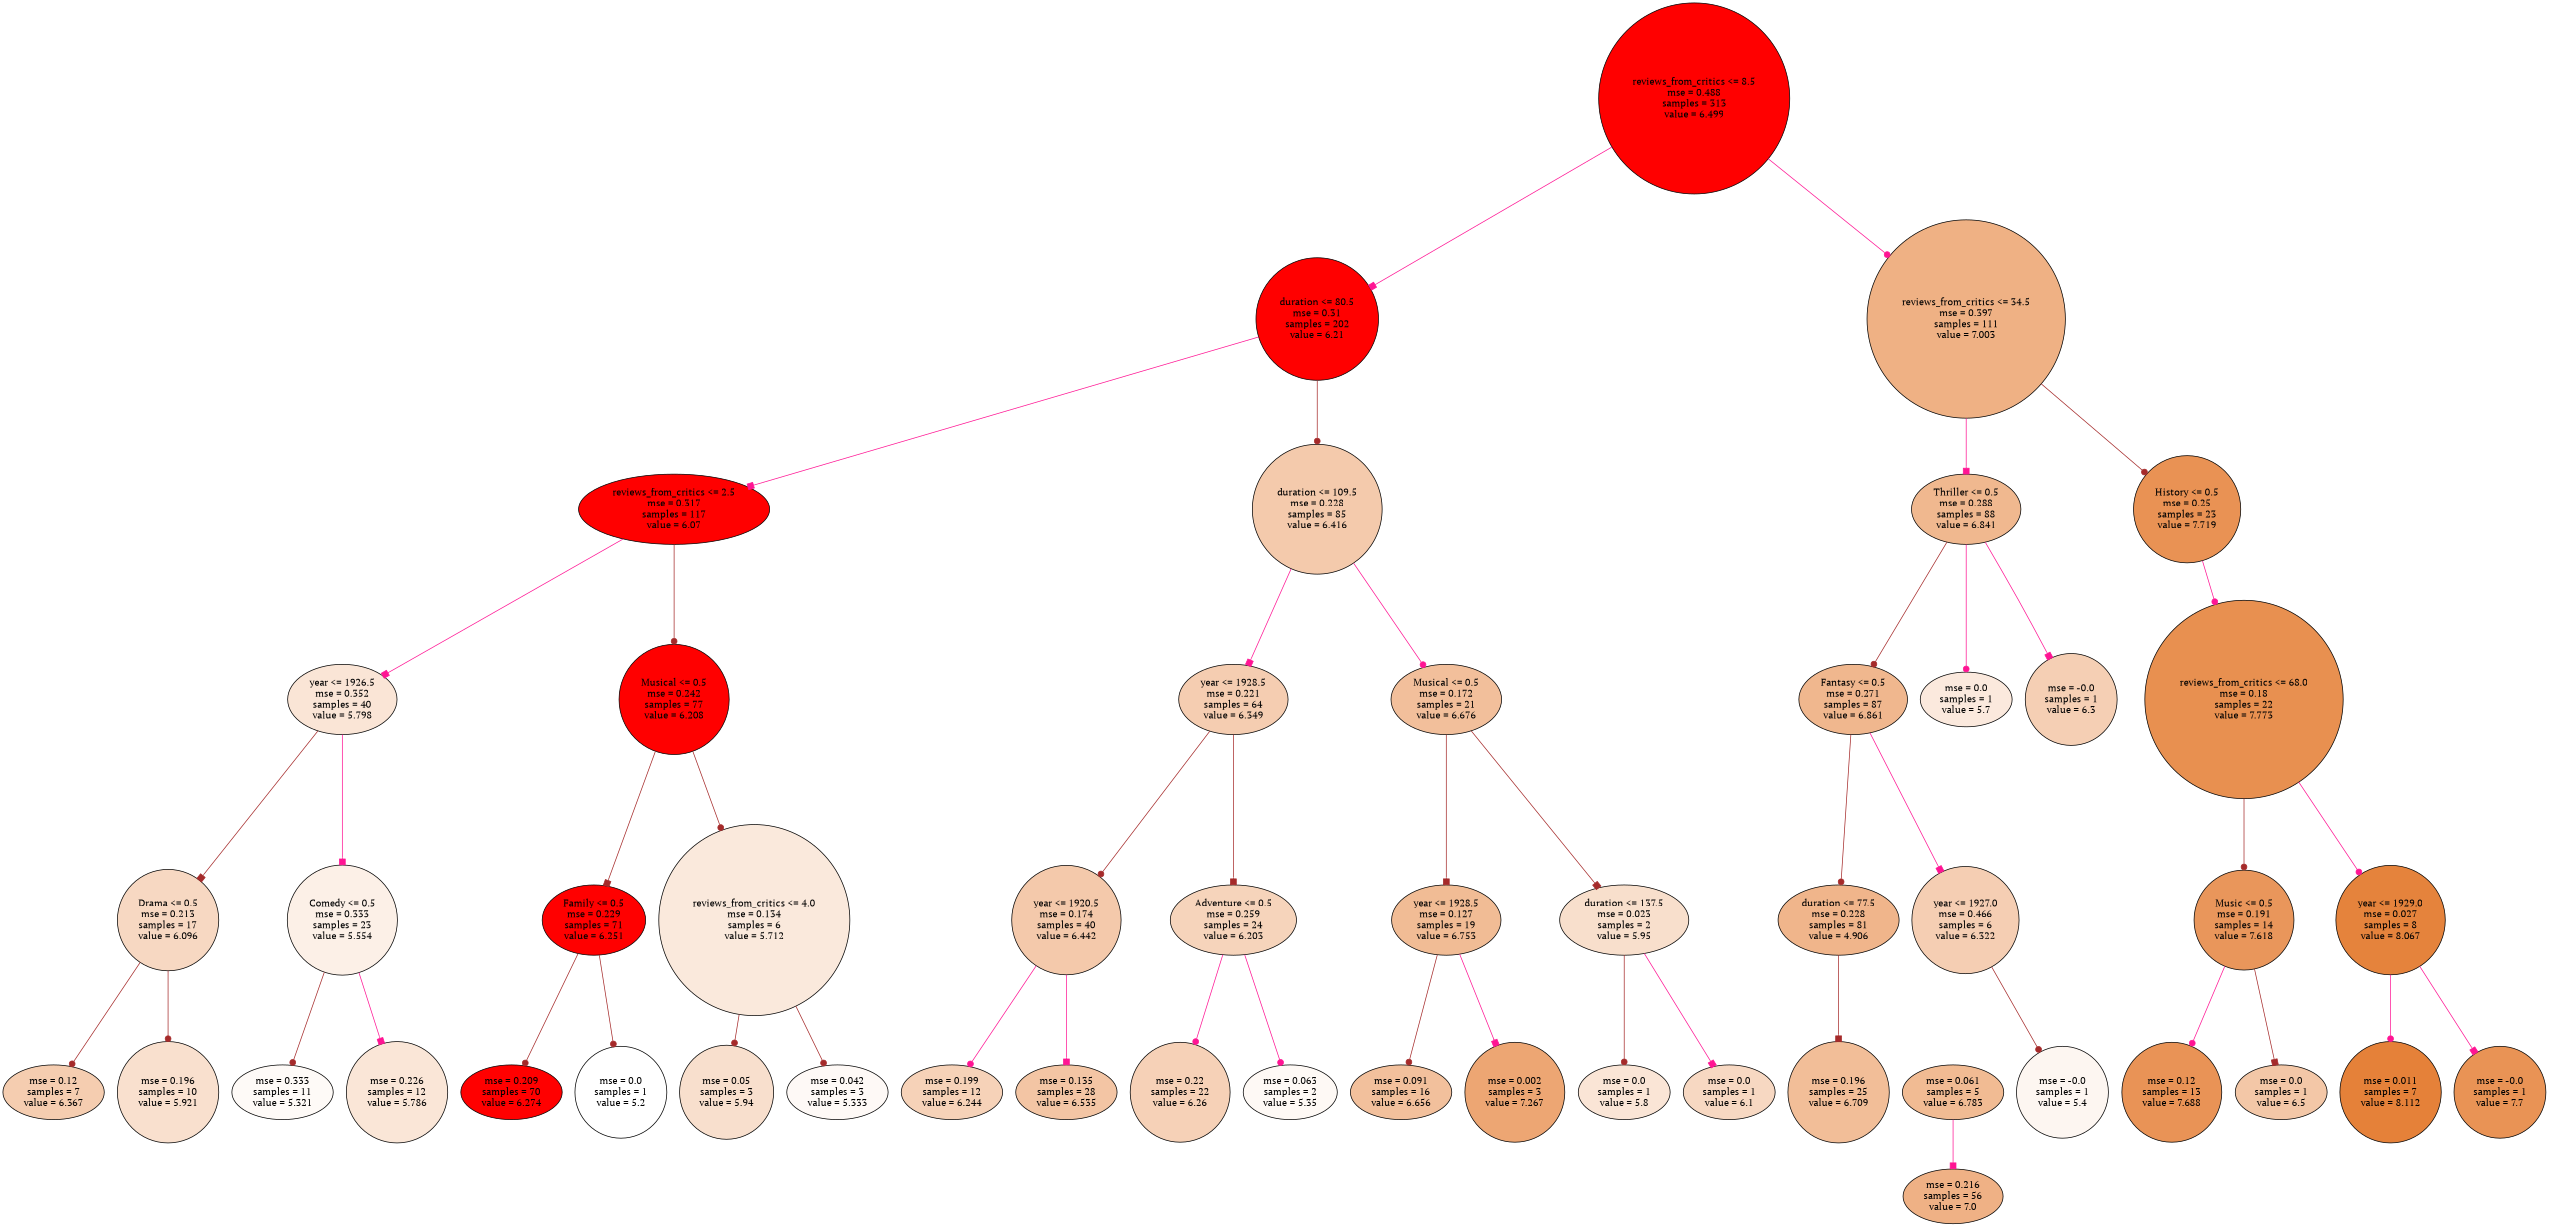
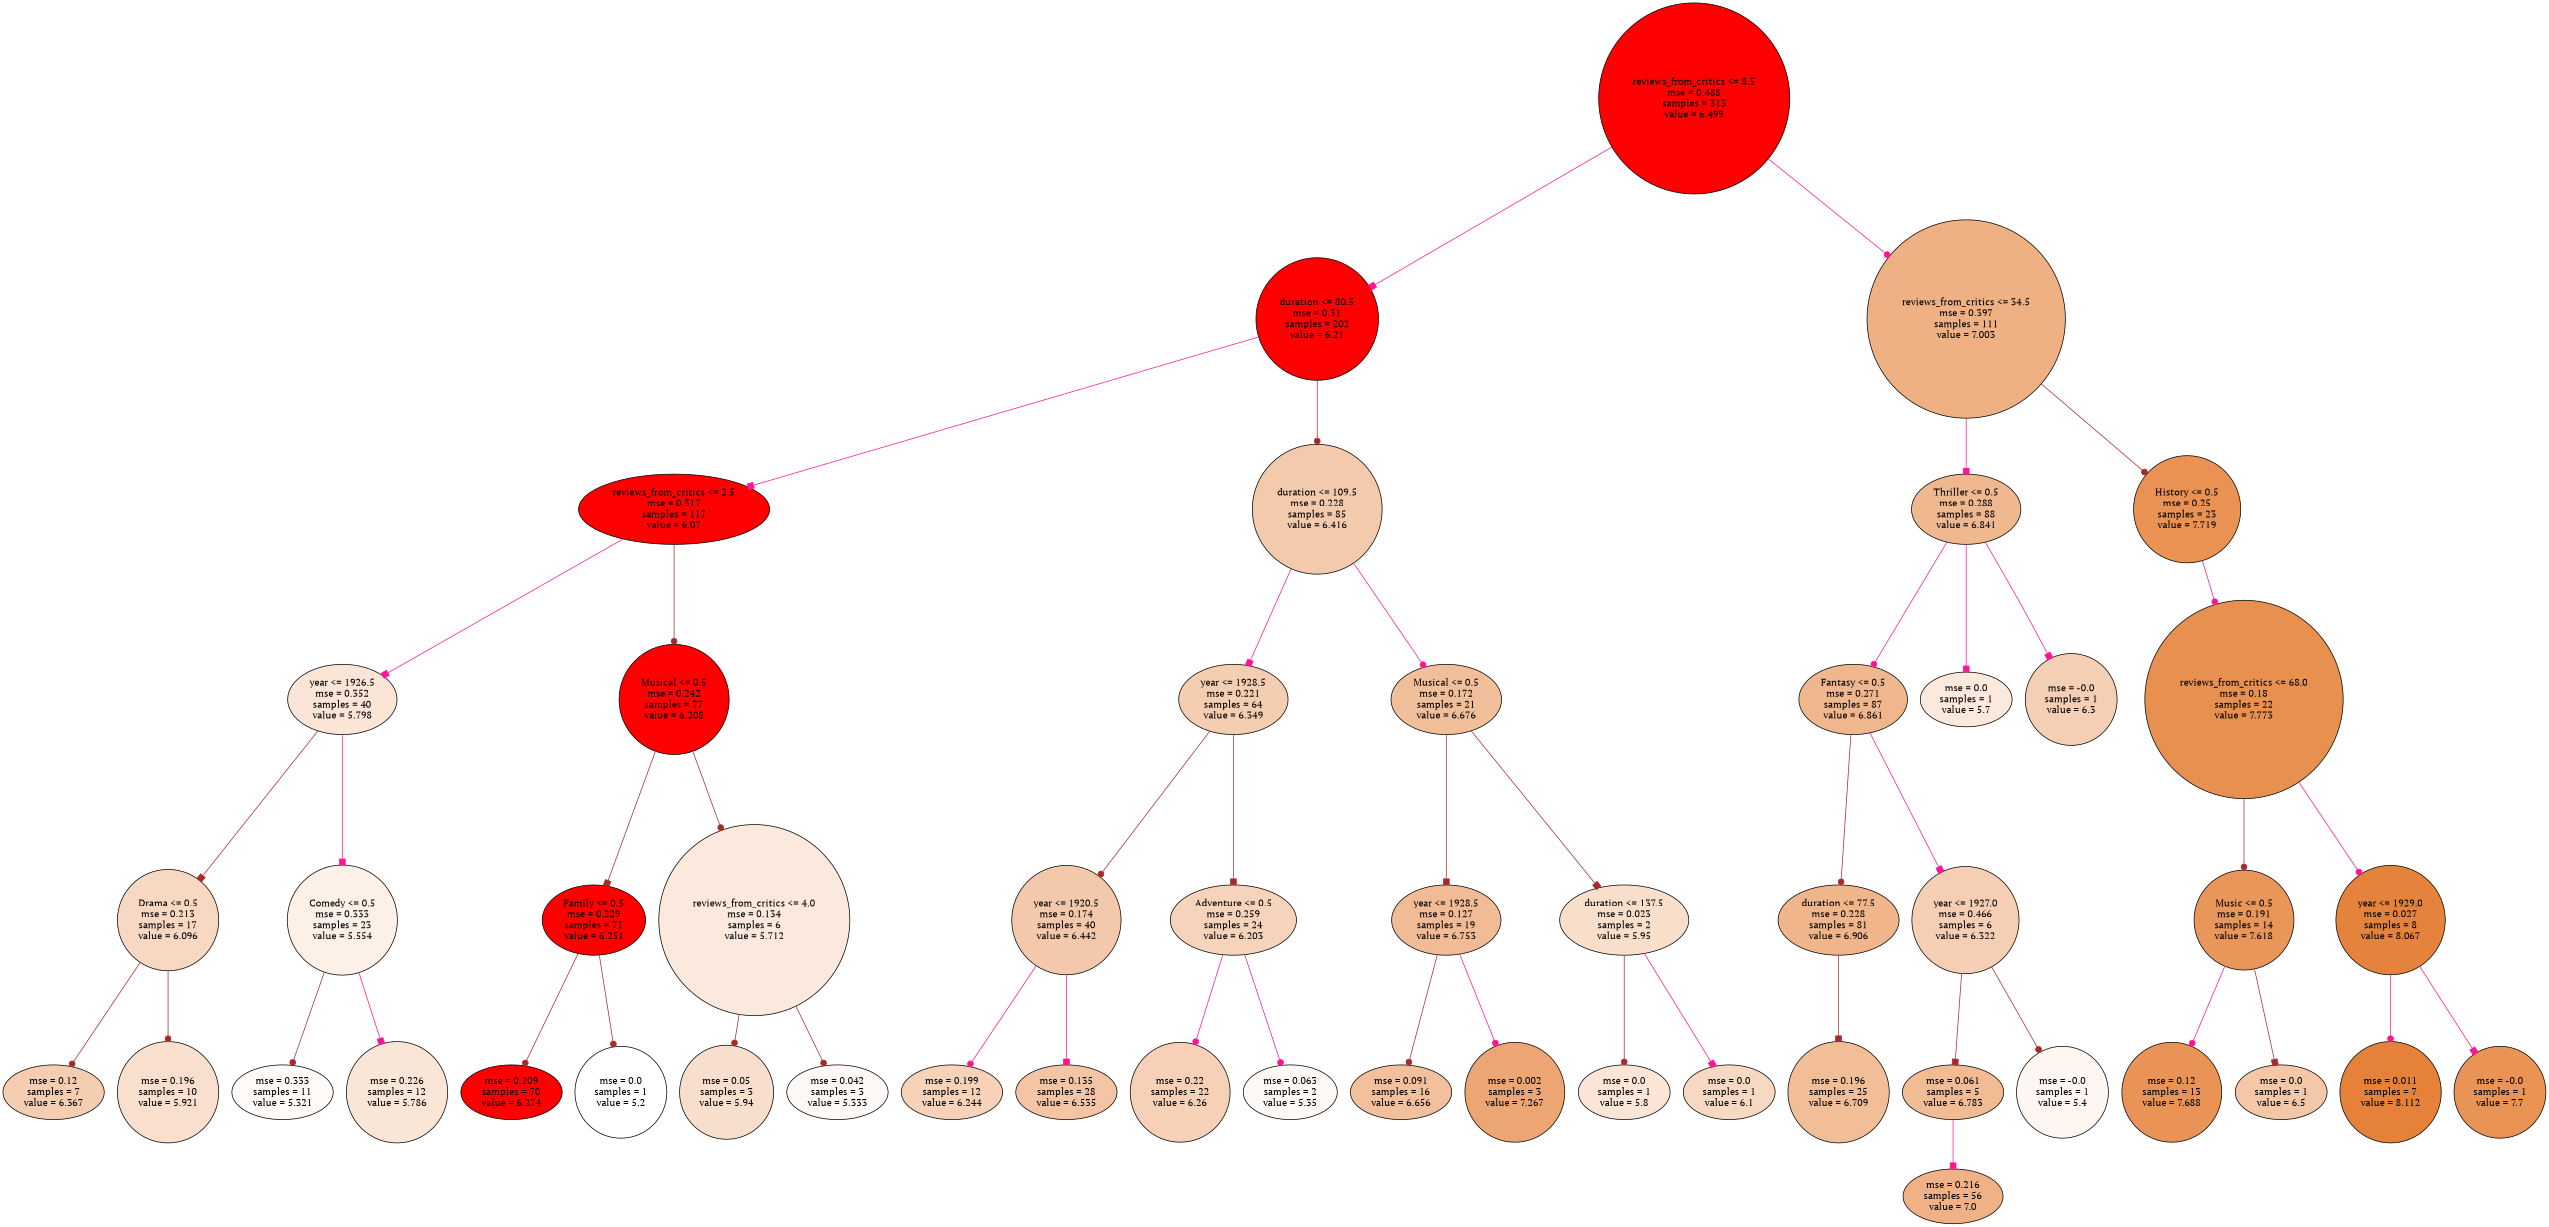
  digraph {
    fontname="PT Serif"
    node [fillcolor=red fontname="PT Serif" shape=circle style=filled]
    edge [arrowhead=dot color=deeppink fontname="PT Serif"]
    n1 [label="reviews_from_critics <= 8.5\nmse = 0.488\nsamples = 313\nvalue = 6.499"]
    n2 [label="duration <= 80.5\nmse = 0.31\nsamples = 202\nvalue = 6.21"]
    n3 [fillcolor="#efb184" label="reviews_from_critics <= 34.5\nmse = 0.397\nsamples = 111\nvalue = 7.003"]
    n4 [label="reviews_from_critics <= 2.5\nmse = 0.317\nsamples = 117\nvalue = 6.07" shape=ellipse]
    n5 [fillcolor="#f4caac" label="duration <= 109.5\nmse = 0.228\nsamples = 85\nvalue = 6.416"]
    n6 [fillcolor="#f0b88f" label="Thriller <= 0.5\nmse = 0.288\nsamples = 88\nvalue = 6.841" shape=ellipse]
    n7 [fillcolor="#e99254" label="History <= 0.5\nmse = 0.25\nsamples = 23\nvalue = 7.719"]
    n8 [fillcolor="#fae5d6" label="year <= 1926.5\nmse = 0.352\nsamples = 40\nvalue = 5.798" shape=ellipse]
    n9 [label="Musical <= 0.5\nmse = 0.242\nsamples = 77\nvalue = 6.208"]
    n10 [fillcolor="#f5cdb1" label="year <= 1928.5\nmse = 0.221\nsamples = 64\nvalue = 6.349" shape=ellipse]
    n11 [fillcolor="#f2bf9b" label="Musical <= 0.5\nmse = 0.172\nsamples = 21\nvalue = 6.676" shape=ellipse]
    n12 [fillcolor="#f7d8c2" label="Drama <= 0.5\nmse = 0.213\nsamples = 17\nvalue = 6.096"]
    n13 [fillcolor="#fcf0e7" label="Comedy <= 0.5\nmse = 0.333\nsamples = 23\nvalue = 5.554"]
    n14 [label="Family <= 0.5\nmse = 0.229\nsamples = 71\nvalue = 6.251" shape=ellipse]
    n15 [fillcolor="#fae9dc" label="reviews_from_critics <= 4.0\nmse = 0.134\nsamples = 6\nvalue = 5.712"]
    n16 [fillcolor="#f5cdb0" label="mse = 0.12\nsamples = 7\nvalue = 6.367" shape=ellipse]
    n17 [fillcolor="#f9e0ce" label="mse = 0.196\nsamples = 10\nvalue = 5.921"]
    n18 [fillcolor="#fefaf7" label="mse = 0.333\nsamples = 11\nvalue = 5.321" shape=ellipse]
    n19 [fillcolor="#fae6d7" label="mse = 0.226\nsamples = 12\nvalue = 5.786"]
    n20 [label="mse = 0.209\nsamples = 70\nvalue = 6.274" shape=ellipse]
    n21 [fillcolor="#ffffff" label="mse = 0.0\nsamples = 1\nvalue = 5.2"]
    n22 [fillcolor="#f8dfcd" label="mse = 0.05\nsamples = 3\nvalue = 5.94"]
    n23 [fillcolor="#fef9f6" label="mse = 0.042\nsamples = 3\nvalue = 5.333" shape=ellipse]
    n24 [fillcolor="#f4c9ab" label="year <= 1920.5\nmse = 0.174\nsamples = 40\nvalue = 6.442"]
    n25 [fillcolor="#f6d4bb" label="Adventure <= 0.5\nmse = 0.259\nsamples = 24\nvalue = 6.203" shape=ellipse]
    n26 [fillcolor="#f1bc95" label="year <= 1928.5\nmse = 0.127\nsamples = 19\nvalue = 6.753" shape=ellipse]
    n27 [fillcolor="#f8dfcc" label="duration <= 137.5\nmse = 0.023\nsamples = 2\nvalue = 5.95" shape=ellipse]
    n28 [fillcolor="#f6d2b8" label="mse = 0.199\nsamples = 12\nvalue = 6.244" shape=ellipse]
    n29 [fillcolor="#f3c5a4" label="mse = 0.135\nsamples = 28\nvalue = 6.535" shape=ellipse]
    n30 [fillcolor="#f6d1b7" label="mse = 0.22\nsamples = 22\nvalue = 6.26"]
    n31 [fillcolor="#fef9f5" label="mse = 0.063\nsamples = 2\nvalue = 5.35" shape=ellipse]
    n32 [fillcolor="#f2c09c" label="mse = 0.091\nsamples = 16\nvalue = 6.656" shape=ellipse]
    n33 [fillcolor="#eda673" label="mse = 0.002\nsamples = 3\nvalue = 7.267"]
    n34 [fillcolor="#fae5d6" label="mse = 0.0\nsamples = 1\nvalue = 5.8" shape=ellipse]
    n35 [fillcolor="#f7d8c2" label="mse = 0.0\nsamples = 1\nvalue = 6.1" shape=ellipse]
    n36 [fillcolor="#f0b78e" label="Fantasy <= 0.5\nmse = 0.271\nsamples = 87\nvalue = 6.861" shape=ellipse]
    n37 [fillcolor="#fbe9dd" label="mse = 0.0\nsamples = 1\nvalue = 5.7" shape=ellipse]
    n38 [fillcolor="#f5cfb4" label="mse = -0.0\nsamples = 1\nvalue = 6.3"]
    n39 [fillcolor="#e89050" label="reviews_from_critics <= 68.0\nmse = 0.18\nsamples = 22\nvalue = 7.773"]
-   n40 [fillcolor="#f0b58b" label="duration <= 77.5\nmse = 0.228\nsamples = 81\nvalue = 4.906" shape=ellipse]
+   n40 [fillcolor="#f0b58b" label="duration <= 77.5\nmse = 0.228\nsamples = 81\nvalue = 6.906" shape=ellipse]
    n41 [fillcolor="#f5ceb3" label="year <= 1927.0\nmse = 0.466\nsamples = 6\nvalue = 6.322"]
    n42 [fillcolor="#f2be98" label="mse = 0.196\nsamples = 25\nvalue = 6.709"]
    n43 [fillcolor="#f1bb93" label="mse = 0.061\nsamples = 5\nvalue = 6.783" shape=ellipse]
    n44 [fillcolor="#fdf6f1" label="mse = -0.0\nsamples = 1\nvalue = 5.4"]
    n45 [fillcolor="#efb185" label="mse = 0.216\nsamples = 56\nvalue = 7.0" shape=ellipse]
    n46 [fillcolor="#e9965b" label="Music <= 0.5\nmse = 0.191\nsamples = 14\nvalue = 7.618"]
    n47 [fillcolor="#e5833c" label="year <= 1929.0\nmse = 0.027\nsamples = 8\nvalue = 8.067"]
    n48 [fillcolor="#e99356" label="mse = 0.12\nsamples = 13\nvalue = 7.688"]
    n49 [fillcolor="#f3c7a7" label="mse = 0.0\nsamples = 1\nvalue = 6.5" shape=ellipse]
    n50 [fillcolor="#e58139" label="mse = 0.011\nsamples = 7\nvalue = 8.112"]
    n51 [fillcolor="#e99355" label="mse = -0.0\nsamples = 1\nvalue = 7.7"]
    n1 -> n2 [arrowhead=box]
    n1 -> n3
    n2 -> n4 [arrowhead=box]
    n2 -> n5 [color=brown]
    n3 -> n6 [arrowhead=box]
    n3 -> n7 [color=brown]
    n4 -> n8 [arrowhead=box]
    n4 -> n9 [color=brown]
    n5 -> n10 [arrowhead=box]
    n5 -> n11
-   n6 -> n36 [color=brown]
-   n6 -> n37
+   n6 -> n36
+   n6 -> n37 [arrowhead=box]
    n6 -> n38 [arrowhead=box]
    n7 -> n39
    n8 -> n12 [arrowhead=box color=brown]
    n8 -> n13 [arrowhead=box]
    n9 -> n14 [arrowhead=box color=brown]
    n9 -> n15 [color=brown]
    n10 -> n24 [color=brown]
    n10 -> n25 [arrowhead=box color=brown]
    n11 -> n26 [arrowhead=box color=brown]
    n11 -> n27 [arrowhead=box color=brown]
    n12 -> n16 [color=brown]
    n12 -> n17 [color=brown]
    n13 -> n18 [color=brown]
    n13 -> n19 [arrowhead=box]
    n14 -> n20 [color=brown]
    n14 -> n21 [color=brown]
    n15 -> n22 [color=brown]
    n15 -> n23 [color=brown]
    n24 -> n28
    n24 -> n29 [arrowhead=box]
    n25 -> n30
    n25 -> n31
    n26 -> n32 [color=brown]
-   n26 -> n33 [arrowhead=box]
+   n26 -> n33
    n27 -> n34 [color=brown]
    n27 -> n35 [arrowhead=box]
    n36 -> n40 [color=brown]
    n36 -> n41 [arrowhead=box]
    n39 -> n46 [color=brown]
    n39 -> n47
    n40 -> n42 [arrowhead=box color=brown]
+   n41 -> n43 [arrowhead=box color=brown]
    n41 -> n44 [color=brown]
    n43 -> n45 [arrowhead=box]
    n46 -> n48
    n46 -> n49 [arrowhead=box color=brown]
    n47 -> n50
    n47 -> n51 [arrowhead=box]
  }
